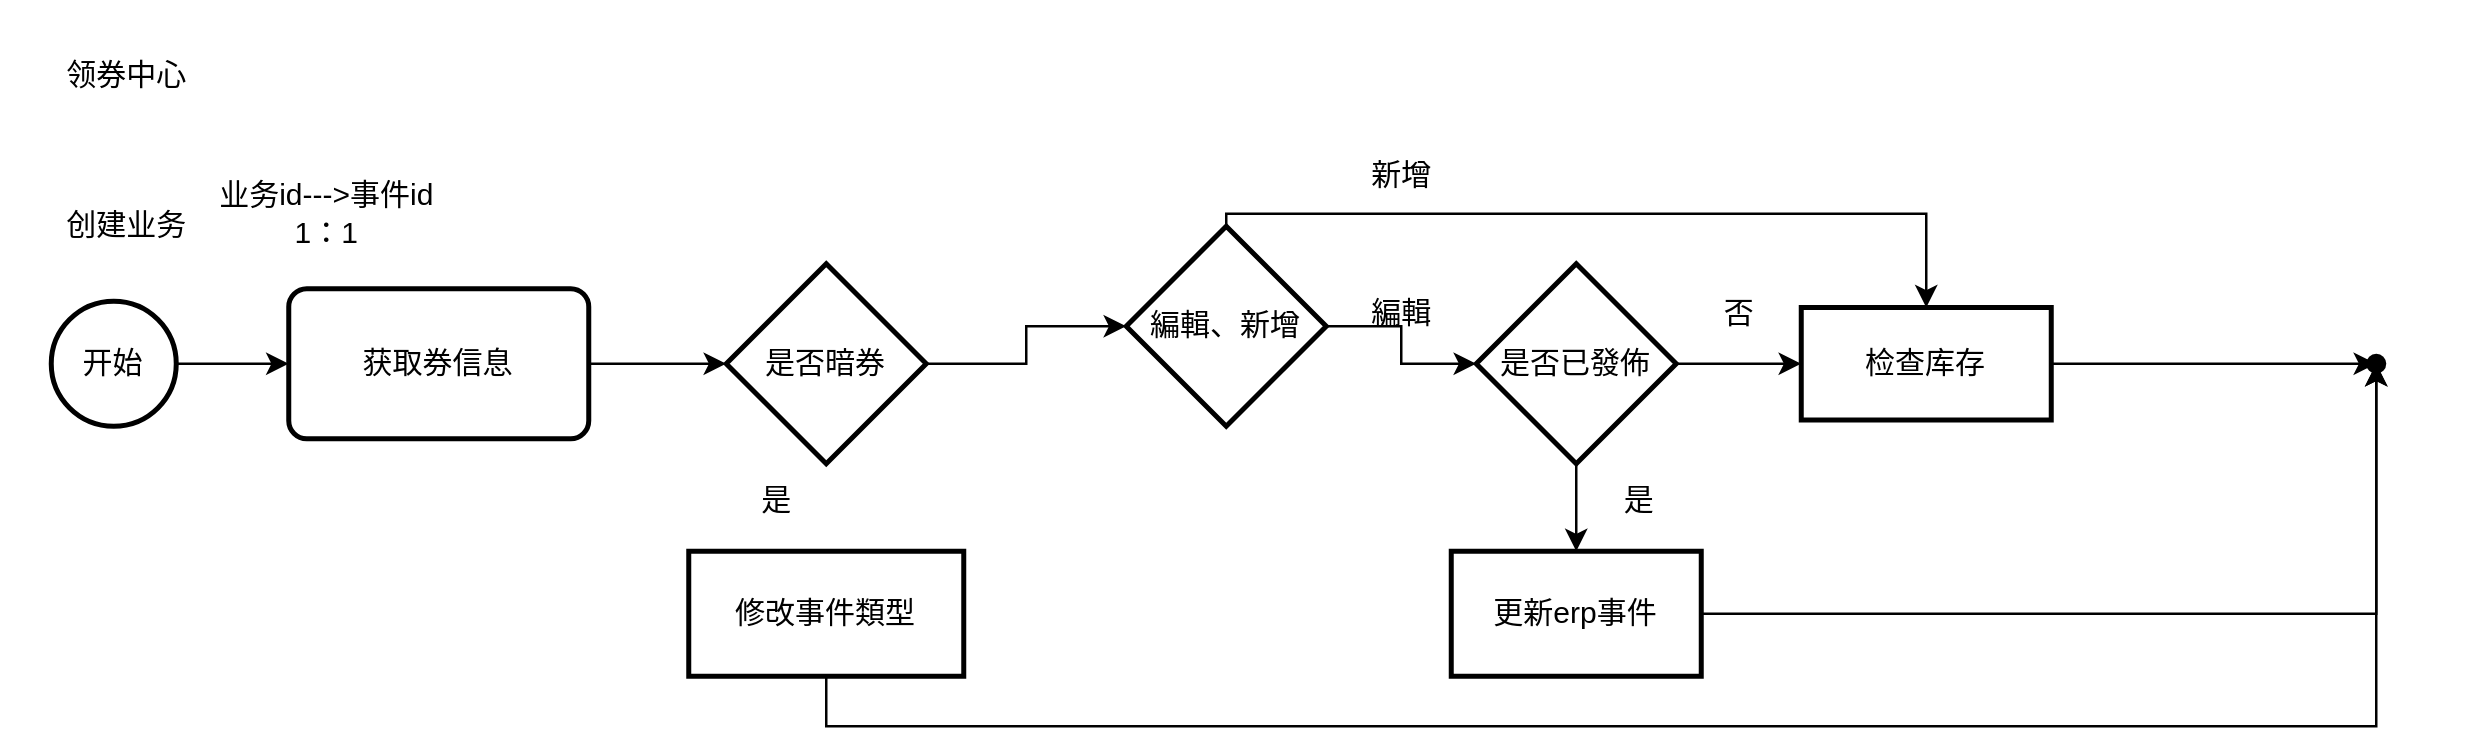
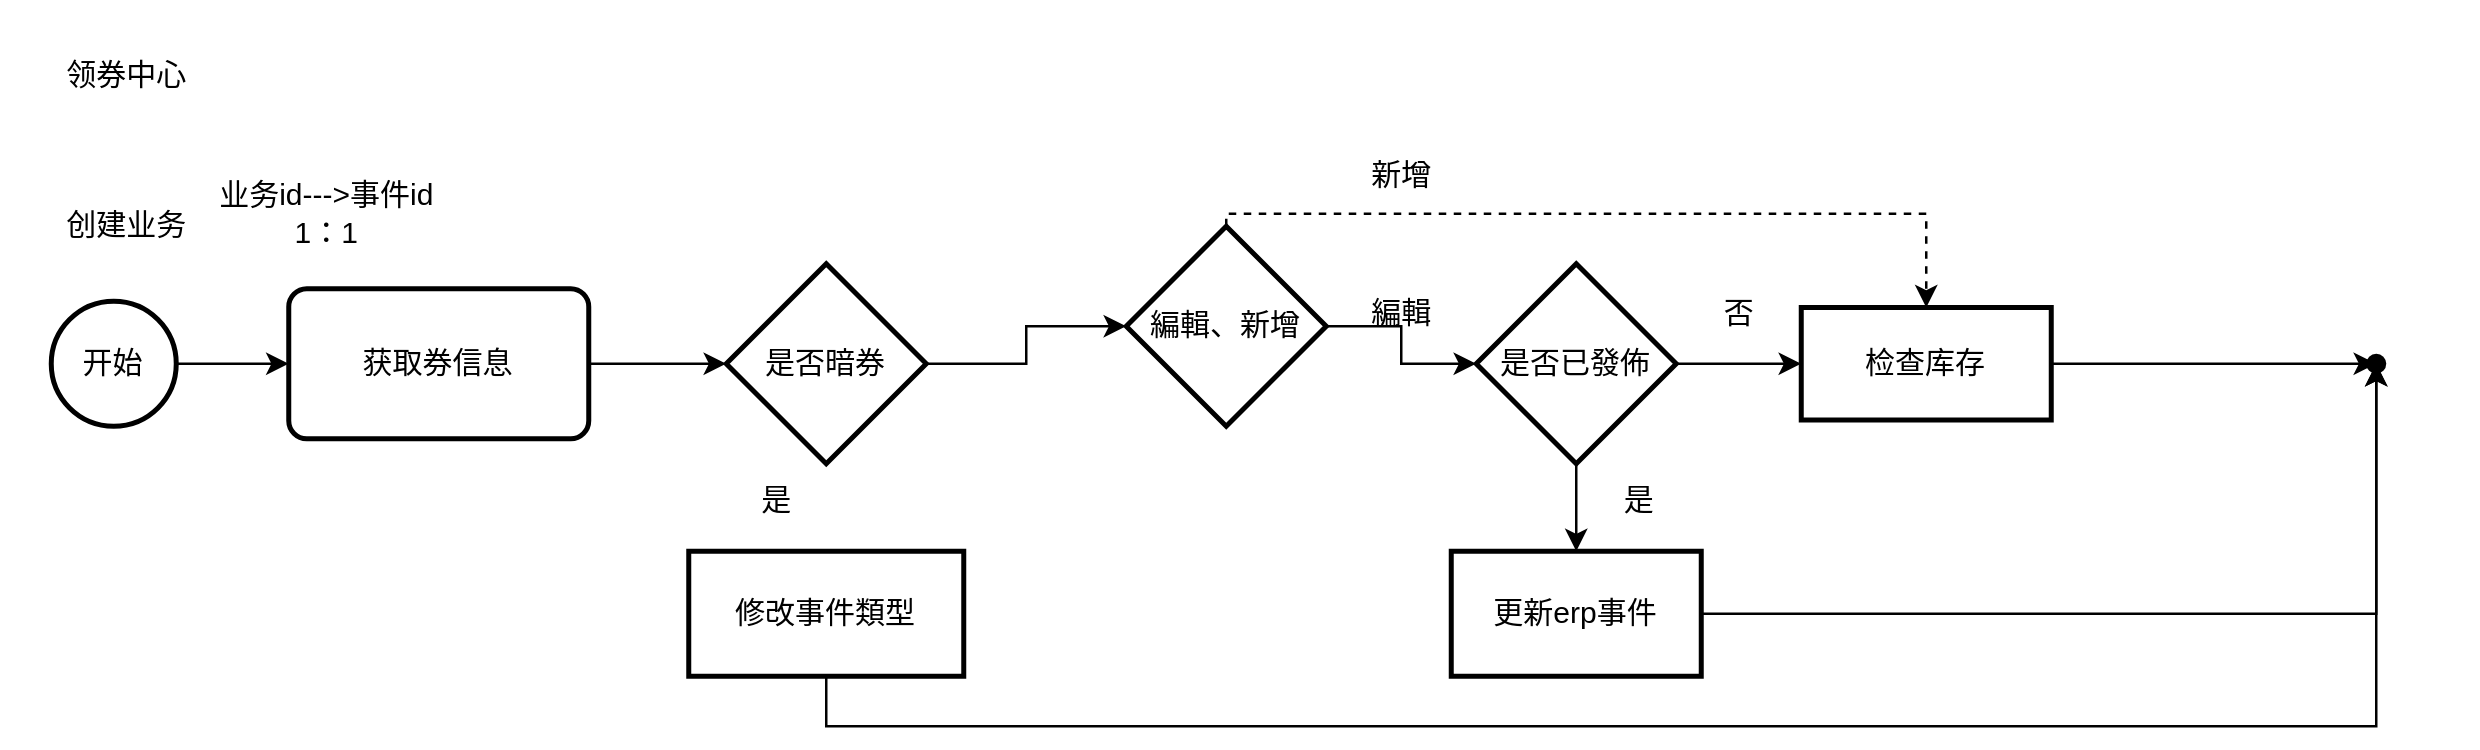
  <mxCell id="0" />
  <mxCell id="1" parent="0" />
  <mxCell id="2" value="领券中心" style="text;html=1;align=center;verticalAlign=middle;resizable=0;points=[];autosize=1;strokeColor=none;fillColor=none;" vertex="1" parent="1"><mxGeometry x="20" y="20" width="60" height="20" as="geometry" /></mxCell>
  <mxCell id="3" value="" style="edgeStyle=orthogonalEdgeStyle;rounded=0;orthogonalLoop=1;jettySize=auto;html=1;" edge="1" parent="1" source="4" target="7"><mxGeometry relative="1" as="geometry" /></mxCell>
  <mxCell id="4" value="开始" style="strokeWidth=2;html=1;shape=mxgraph.flowchart.start_2;whiteSpace=wrap;" vertex="1" parent="1"><mxGeometry x="20" y="120" width="50" height="50" as="geometry" /></mxCell>
  <mxCell id="5" value="创建业务" style="text;html=1;align=center;verticalAlign=middle;resizable=0;points=[];autosize=1;strokeColor=none;fillColor=none;" vertex="1" parent="1"><mxGeometry x="20" y="80" width="60" height="20" as="geometry" /></mxCell>
  <mxCell id="6" value="" style="edgeStyle=orthogonalEdgeStyle;rounded=0;orthogonalLoop=1;jettySize=auto;html=1;" edge="1" parent="1" source="7" target="9"><mxGeometry relative="1" as="geometry" /></mxCell>
  <mxCell id="7" value="获取券信息" style="whiteSpace=wrap;html=1;strokeWidth=2;rounded=1;fillOpacity=100;imageWidth=24;arcSize=12;imageHeight=24;imageAspect=1;noLabel=0;autosize=0;" vertex="1" parent="1"><mxGeometry x="115" y="115" width="120" height="60" as="geometry" /></mxCell>
  <mxCell id="8" value="" style="edgeStyle=orthogonalEdgeStyle;rounded=0;orthogonalLoop=1;jettySize=auto;html=1;" edge="1" parent="1" source="9" target="15"><mxGeometry relative="1" as="geometry" /></mxCell>
  <mxCell id="9" value="是否暗券" style="rhombus;whiteSpace=wrap;html=1;strokeWidth=2;" vertex="1" parent="1"><mxGeometry x="290" y="105" width="80" height="80" as="geometry" /></mxCell>
  <mxCell id="10" style="edgeStyle=orthogonalEdgeStyle;rounded=0;orthogonalLoop=1;jettySize=auto;html=1;exitX=0.5;exitY=1;exitDx=0;exitDy=0;" edge="1" parent="1" source="11" target="27"><mxGeometry relative="1" as="geometry"><mxPoint x="350" y="300" as="targetPoint" /></mxGeometry></mxCell>
  <mxCell id="11" value="修改事件類型" style="whiteSpace=wrap;html=1;strokeWidth=2;" vertex="1" parent="1"><mxGeometry x="275" y="220" width="110" height="50" as="geometry" /></mxCell>
  <mxCell id="12" value="是" style="text;html=1;align=center;verticalAlign=middle;resizable=0;points=[];autosize=1;strokeColor=none;fillColor=none;" vertex="1" parent="1"><mxGeometry x="295" y="190" width="30" height="20" as="geometry" /></mxCell>
  <mxCell id="13" value="" style="edgeStyle=orthogonalEdgeStyle;rounded=0;orthogonalLoop=1;jettySize=auto;html=1;entryX=0;entryY=0.5;entryDx=0;entryDy=0;" edge="1" parent="1" source="15" target="20"><mxGeometry relative="1" as="geometry"><mxPoint x="590" y="145" as="targetPoint" /></mxGeometry></mxCell>
- <mxCell id="14" style="edgeStyle=orthogonalEdgeStyle;rounded=0;orthogonalLoop=1;jettySize=auto;html=1;entryX=0.5;entryY=0;entryDx=0;entryDy=0;" edge="1" parent="1" source="15" target="22"><mxGeometry relative="1" as="geometry"><Array as="points"><mxPoint x="490" y="85" /><mxPoint x="770" y="85" /></Array></mxGeometry></mxCell>
+ <mxCell id="14" style="edgeStyle=orthogonalEdgeStyle;rounded=0;orthogonalLoop=1;jettySize=auto;html=1;entryX=0.5;entryY=0;entryDx=0;entryDy=0;dashed=1;" edge="1" parent="1" source="15" target="22"><mxGeometry relative="1" as="geometry"><Array as="points"><mxPoint x="490" y="85" /><mxPoint x="770" y="85" /></Array></mxGeometry></mxCell>
  <mxCell id="15" value="編輯、新增" style="rhombus;whiteSpace=wrap;html=1;strokeWidth=2;" vertex="1" parent="1"><mxGeometry x="450" y="90" width="80" height="80" as="geometry" /></mxCell>
  <mxCell id="16" value="新增" style="text;html=1;align=center;verticalAlign=middle;resizable=0;points=[];autosize=1;strokeColor=none;fillColor=none;" vertex="1" parent="1"><mxGeometry x="540" y="60" width="40" height="20" as="geometry" /></mxCell>
  <mxCell id="17" value="編輯" style="text;html=1;align=center;verticalAlign=middle;resizable=0;points=[];autosize=1;strokeColor=none;fillColor=none;" vertex="1" parent="1"><mxGeometry x="540" y="115" width="40" height="20" as="geometry" /></mxCell>
  <mxCell id="18" value="" style="edgeStyle=orthogonalEdgeStyle;rounded=0;orthogonalLoop=1;jettySize=auto;html=1;" edge="1" parent="1" source="20" target="22"><mxGeometry relative="1" as="geometry" /></mxCell>
  <mxCell id="19" value="" style="edgeStyle=orthogonalEdgeStyle;rounded=0;orthogonalLoop=1;jettySize=auto;html=1;" edge="1" parent="1" source="20" target="25"><mxGeometry relative="1" as="geometry" /></mxCell>
  <mxCell id="20" value="是否已發佈" style="rhombus;whiteSpace=wrap;html=1;strokeWidth=2;" vertex="1" parent="1"><mxGeometry x="590" y="105" width="80" height="80" as="geometry" /></mxCell>
  <mxCell id="21" value="" style="edgeStyle=orthogonalEdgeStyle;rounded=0;orthogonalLoop=1;jettySize=auto;html=1;" edge="1" parent="1" source="22" target="27"><mxGeometry relative="1" as="geometry" /></mxCell>
  <mxCell id="22" value="检查库存" style="whiteSpace=wrap;html=1;strokeWidth=2;" vertex="1" parent="1"><mxGeometry x="720" y="122.5" width="100" height="45" as="geometry" /></mxCell>
  <mxCell id="23" value="否" style="text;html=1;align=center;verticalAlign=middle;resizable=0;points=[];autosize=1;strokeColor=none;fillColor=none;" vertex="1" parent="1"><mxGeometry x="680" y="115" width="30" height="20" as="geometry" /></mxCell>
  <mxCell id="24" style="edgeStyle=orthogonalEdgeStyle;rounded=0;orthogonalLoop=1;jettySize=auto;html=1;" edge="1" parent="1" source="25" target="27"><mxGeometry relative="1" as="geometry" /></mxCell>
  <mxCell id="25" value="更新erp事件" style="whiteSpace=wrap;html=1;strokeWidth=2;" vertex="1" parent="1"><mxGeometry x="580" y="220" width="100" height="50" as="geometry" /></mxCell>
  <mxCell id="26" value="是" style="text;html=1;align=center;verticalAlign=middle;resizable=0;points=[];autosize=1;strokeColor=none;fillColor=none;" vertex="1" parent="1"><mxGeometry x="640" y="190" width="30" height="20" as="geometry" /></mxCell>
  <mxCell id="27" value="" style="shape=waypoint;size=6;pointerEvents=1;points=[];fillColor=default;resizable=0;rotatable=0;perimeter=centerPerimeter;snapToPoint=1;strokeWidth=2;" vertex="1" parent="1"><mxGeometry x="930" y="125" width="40" height="40" as="geometry" /></mxCell>
  <mxCell id="28" value="业务id---&amp;gt;事件id&lt;br&gt;1：1" style="text;html=1;align=center;verticalAlign=middle;resizable=0;points=[];autosize=1;strokeColor=none;fillColor=none;" vertex="1" parent="1"><mxGeometry x="80" y="70" width="100" height="30" as="geometry" /></mxCell>
